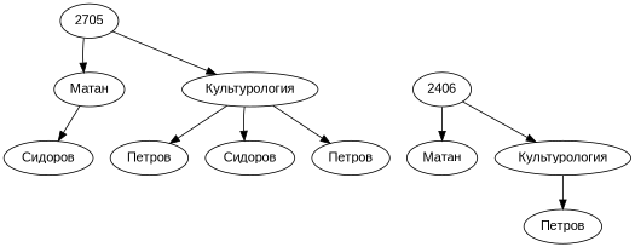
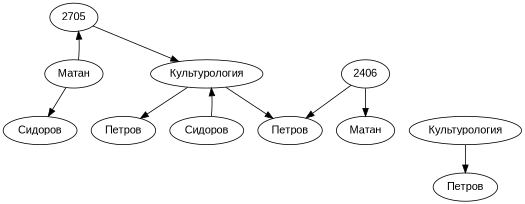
  digraph {
    fontname="Liberation Sans"
    node [fontname="Liberation Sans"]
    edge [fontname="Liberation Sans"]
    n1 [label=2705]
    "Матан"
    "Культурология"
    n4 [label=2406]
    "Мaтан"
    "Кyльтурология"
    "Сидорoв"
    "Петрoв"
    "Петров"
    "Сидоров"
    "Пeтрoв"
-   n1 -> "Матан"
+   "Матан" -> n1
    n1 -> "Культурология"
    "Матан" -> "Сидорoв"
    "Культурология" -> "Петрoв"
    "Культурология" -> "Петров"
-   "Культурология" -> "Сидоров"
+   "Сидоров" -> "Культурология"
    n4 -> "Мaтан"
-   n4 -> "Кyльтурология"
+   n4 -> "Петров"
    "Кyльтурология" -> "Пeтрoв"
  }
